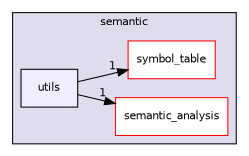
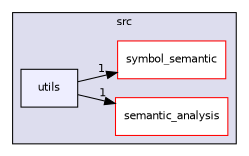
  digraph {
    compound=true
    rankdir=LR
    node [color=red fillcolor=white fontname=Helvetica fontsize=10 shape=box style=filled]
    edge [headlabel=1 labeldistance=1.5 labelfontname=Helvetica labelfontsize=10]
    n1 [label=semantic_analysis]
-   n2 [label=symbol_table]
+   n2 [label=symbol_semantic]
    n3 [fillcolor="#eeeeff" label=utils pencolor=black color=""]
    subgraph cluster_1 {
      bgcolor="#ddddee"
      fontname=Helvetica
      fontsize=10
-     label=semantic
+     label=src
      pencolor=black
      n1
      n2
      n3
    }
    n3 -> n1
    n3 -> n2
  }
